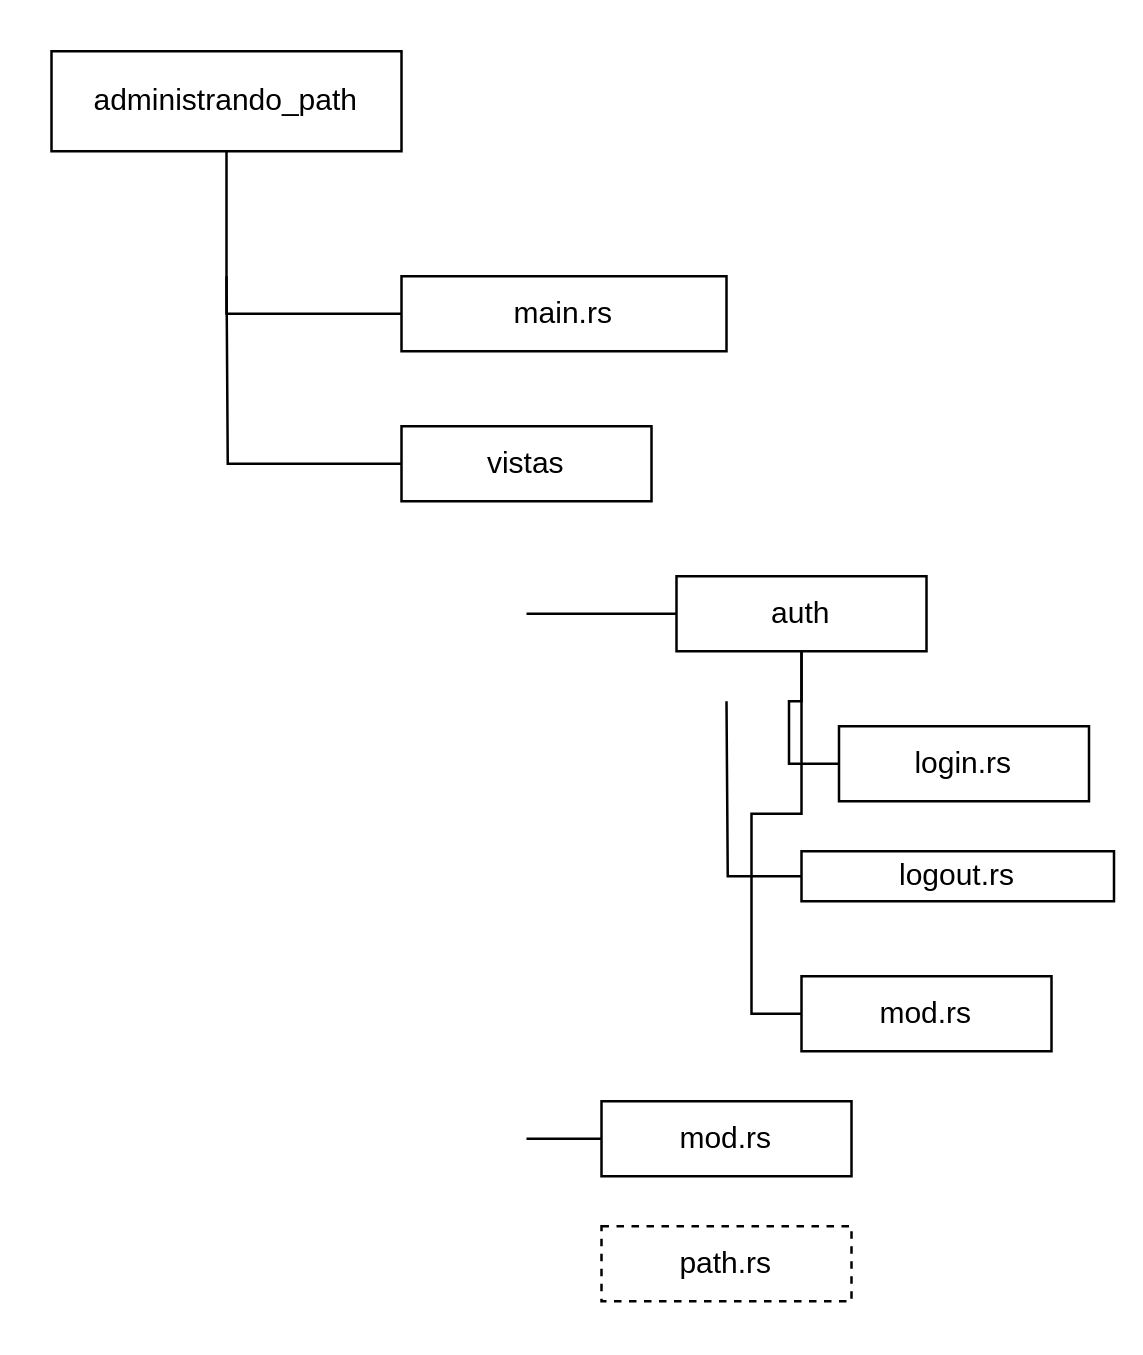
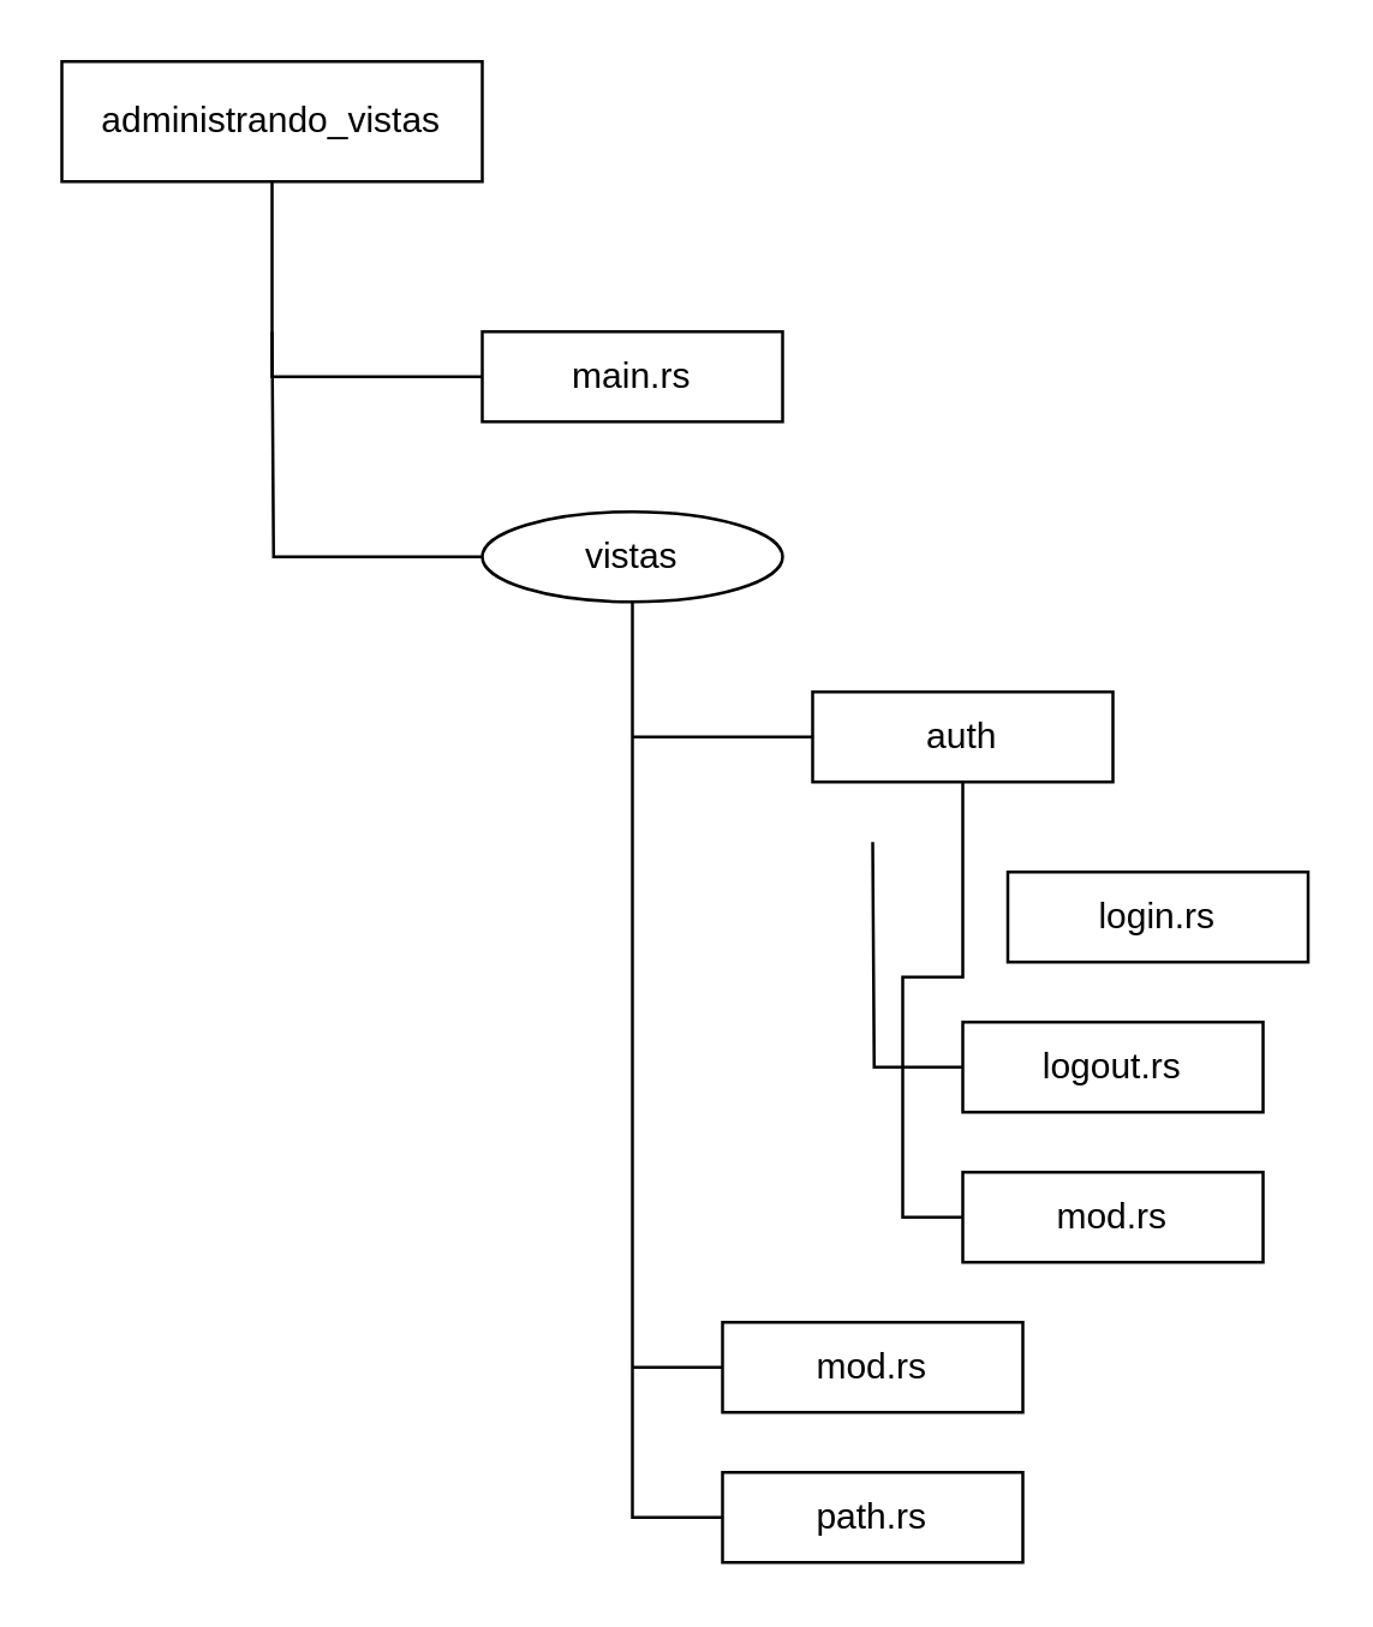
  <mxCell id="0" />
  <mxCell id="1" parent="0" />
  <mxCell id="2" style="edgeStyle=orthogonalEdgeStyle;rounded=0;orthogonalLoop=1;jettySize=auto;html=1;exitX=0.5;exitY=1;exitDx=0;exitDy=0;entryX=0;entryY=0.5;entryDx=0;entryDy=0;endArrow=none;endFill=0;" edge="1" parent="1" source="3" target="4"><mxGeometry relative="1" as="geometry"><mxPoint x="90" y="130" as="targetPoint" /></mxGeometry></mxCell>
- <mxCell id="3" value="administrando_path" style="rounded=0;whiteSpace=wrap;html=1;" vertex="1" parent="1"><mxGeometry x="20" y="20" width="140" height="40" as="geometry" /></mxCell>
- <mxCell id="4" value="main.rs" style="rounded=0;whiteSpace=wrap;html=1;" vertex="1" parent="1"><mxGeometry x="160" y="110" width="130" height="30" as="geometry" /></mxCell>
+ <mxCell id="3" value="administrando_vistas" style="rounded=0;whiteSpace=wrap;html=1;" vertex="1" parent="1"><mxGeometry x="20" y="20" width="140" height="40" as="geometry" /></mxCell>
+ <mxCell id="4" value="main.rs" style="rounded=0;whiteSpace=wrap;html=1;" vertex="1" parent="1"><mxGeometry x="160" y="110" width="100" height="30" as="geometry" /></mxCell>
  <mxCell id="5" style="edgeStyle=orthogonalEdgeStyle;rounded=0;orthogonalLoop=1;jettySize=auto;html=1;exitX=0;exitY=0.5;exitDx=0;exitDy=0;endArrow=none;endFill=0;" edge="1" parent="1" source="7"><mxGeometry relative="1" as="geometry"><mxPoint x="90" y="110" as="targetPoint" /></mxGeometry></mxCell>
- <mxCell id="7" value="vistas" style="rounded=0;whiteSpace=wrap;html=1;" vertex="1" parent="1"><mxGeometry x="160" y="170" width="100" height="30" as="geometry" /></mxCell>
+ <mxCell id="6" style="edgeStyle=orthogonalEdgeStyle;rounded=0;orthogonalLoop=1;jettySize=auto;html=1;exitX=0.5;exitY=1;exitDx=0;exitDy=0;endArrow=none;endFill=0;entryX=0;entryY=0.5;entryDx=0;entryDy=0;" edge="1" parent="1" source="7" target="18"><mxGeometry relative="1" as="geometry"><mxPoint x="210" y="510" as="targetPoint" /></mxGeometry></mxCell>
+ <mxCell id="7" value="vistas" style="ellipse;whiteSpace=wrap;html=1;" vertex="1" parent="1"><mxGeometry x="160" y="170" width="100" height="30" as="geometry" /></mxCell>
  <mxCell id="8" style="edgeStyle=none;rounded=0;orthogonalLoop=1;jettySize=auto;html=1;exitX=0;exitY=0.5;exitDx=0;exitDy=0;endArrow=none;endFill=0;" edge="1" parent="1" source="10"><mxGeometry relative="1" as="geometry"><mxPoint x="210" y="245" as="targetPoint" /></mxGeometry></mxCell>
- <mxCell id="9" style="edgeStyle=orthogonalEdgeStyle;rounded=0;orthogonalLoop=1;jettySize=auto;html=1;exitX=0.5;exitY=1;exitDx=0;exitDy=0;endArrow=none;endFill=0;entryX=0;entryY=0.5;entryDx=0;entryDy=0;" edge="1" parent="1" source="10" target="11"><mxGeometry relative="1" as="geometry"><mxPoint x="290" y="310" as="targetPoint" /></mxGeometry></mxCell>
  <mxCell id="10" value="auth" style="rounded=0;whiteSpace=wrap;html=1;" vertex="1" parent="1"><mxGeometry x="270" y="230" width="100" height="30" as="geometry" /></mxCell>
  <mxCell id="11" value="login.rs" style="rounded=0;whiteSpace=wrap;html=1;" vertex="1" parent="1"><mxGeometry x="335" y="290" width="100" height="30" as="geometry" /></mxCell>
  <mxCell id="12" style="edgeStyle=orthogonalEdgeStyle;rounded=0;orthogonalLoop=1;jettySize=auto;html=1;exitX=0;exitY=0.5;exitDx=0;exitDy=0;endArrow=none;endFill=0;" edge="1" parent="1" source="13"><mxGeometry relative="1" as="geometry"><mxPoint x="290" y="280" as="targetPoint" /></mxGeometry></mxCell>
- <mxCell id="13" value="logout.rs" style="rounded=0;whiteSpace=wrap;html=1;" vertex="1" parent="1"><mxGeometry x="320" y="340" width="125" height="20" as="geometry" /></mxCell>
+ <mxCell id="13" value="logout.rs" style="rounded=0;whiteSpace=wrap;html=1;" vertex="1" parent="1"><mxGeometry x="320" y="340" width="100" height="30" as="geometry" /></mxCell>
  <mxCell id="14" style="edgeStyle=orthogonalEdgeStyle;rounded=0;orthogonalLoop=1;jettySize=auto;html=1;exitX=0;exitY=0.5;exitDx=0;exitDy=0;endArrow=none;endFill=0;entryX=0.5;entryY=1;entryDx=0;entryDy=0;" edge="1" parent="1" source="15" target="10"><mxGeometry relative="1" as="geometry"><mxPoint x="290" y="405" as="targetPoint" /></mxGeometry></mxCell>
  <mxCell id="15" value="mod.rs" style="rounded=0;whiteSpace=wrap;html=1;" vertex="1" parent="1"><mxGeometry x="320" y="390" width="100" height="30" as="geometry" /></mxCell>
  <mxCell id="16" style="edgeStyle=none;rounded=0;orthogonalLoop=1;jettySize=auto;html=1;exitX=0;exitY=0.5;exitDx=0;exitDy=0;endArrow=none;endFill=0;" edge="1" parent="1" source="17"><mxGeometry relative="1" as="geometry"><mxPoint x="210" y="455" as="targetPoint" /></mxGeometry></mxCell>
  <mxCell id="17" value="mod.rs" style="rounded=0;whiteSpace=wrap;html=1;" vertex="1" parent="1"><mxGeometry x="240" y="440" width="100" height="30" as="geometry" /></mxCell>
- <mxCell id="18" value="path.rs" style="rounded=0;whiteSpace=wrap;html=1;dashed=1;" vertex="1" parent="1"><mxGeometry x="240" y="490" width="100" height="30" as="geometry" /></mxCell>
+ <mxCell id="18" value="path.rs" style="rounded=0;whiteSpace=wrap;html=1;" vertex="1" parent="1"><mxGeometry x="240" y="490" width="100" height="30" as="geometry" /></mxCell>
